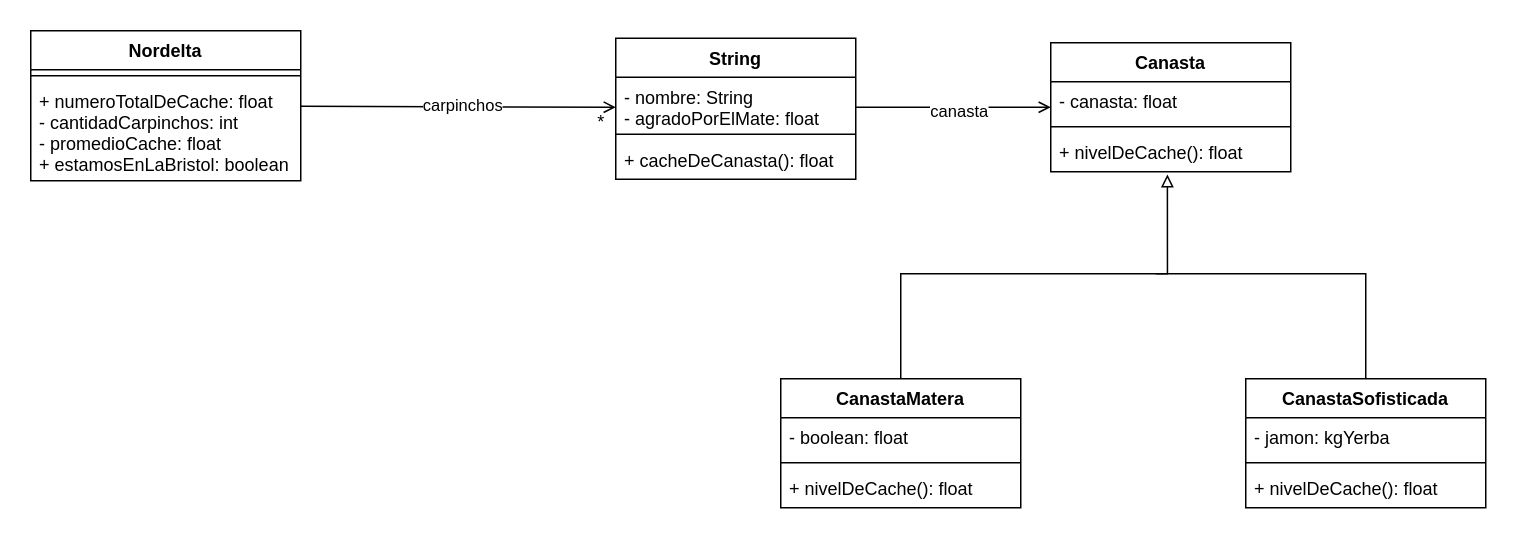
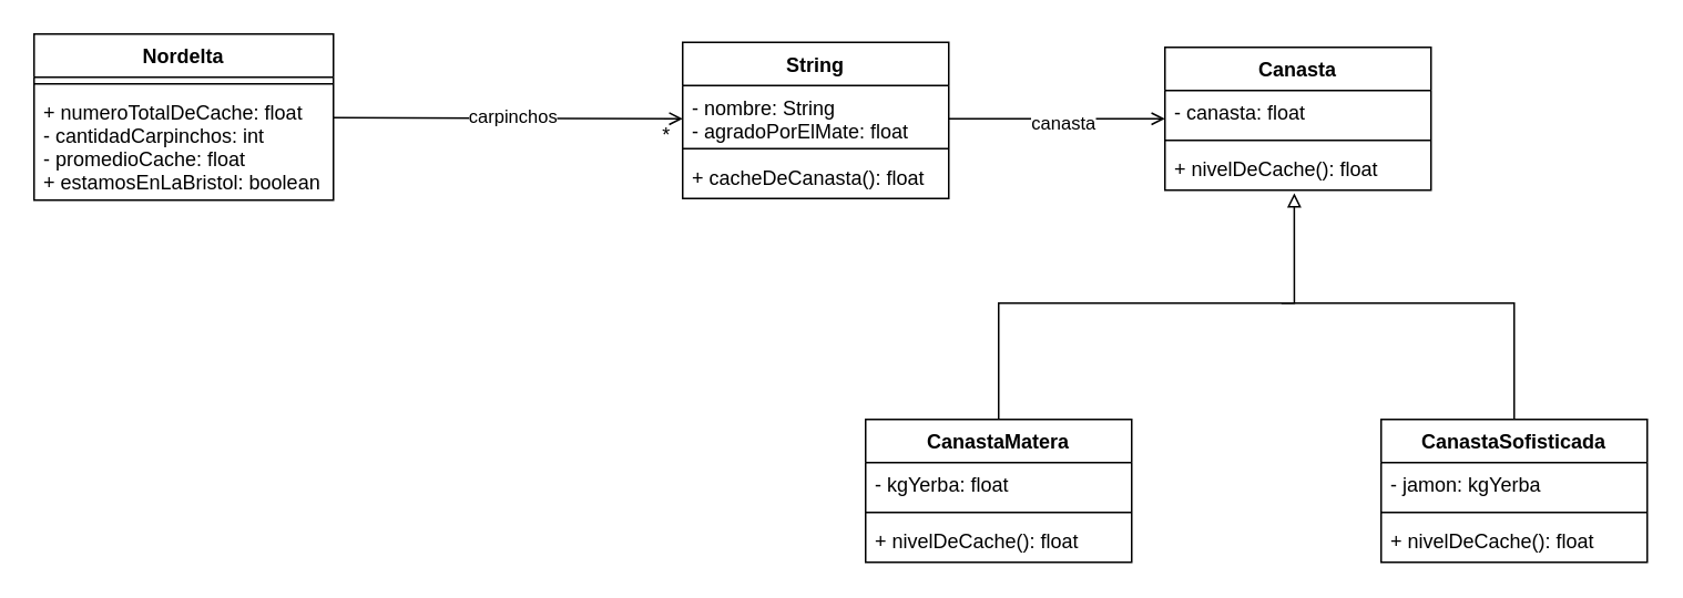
  <mxCell id="0" />
  <mxCell id="1" parent="0" />
  <mxCell id="2" style="edgeStyle=orthogonalEdgeStyle;rounded=0;orthogonalLoop=1;jettySize=auto;html=1;exitX=0.486;exitY=1.071;exitDx=0;exitDy=0;entryX=0.5;entryY=0;entryDx=0;entryDy=0;endArrow=none;endFill=0;exitPerimeter=0;startArrow=block;startFill=0;" edge="1" parent="1" source="6" target="15"><mxGeometry relative="1" as="geometry"><Array as="points"><mxPoint x="778" y="182" /><mxPoint x="600" y="182" /></Array></mxGeometry></mxCell>
  <mxCell id="3" value="Canasta" style="swimlane;fontStyle=1;align=center;verticalAlign=top;childLayout=stackLayout;horizontal=1;startSize=26;horizontalStack=0;resizeParent=1;resizeParentMax=0;resizeLast=0;collapsible=1;marginBottom=0;" parent="1" vertex="1"><mxGeometry x="700" y="28" width="160" height="86" as="geometry" /></mxCell>
  <mxCell id="4" value="- canasta: float" style="text;strokeColor=none;fillColor=none;align=left;verticalAlign=top;spacingLeft=4;spacingRight=4;overflow=hidden;rotatable=0;points=[[0,0.5],[1,0.5]];portConstraint=eastwest;" parent="3" vertex="1"><mxGeometry y="26" width="160" height="26" as="geometry" /></mxCell>
  <mxCell id="5" value="" style="line;strokeWidth=1;fillColor=none;align=left;verticalAlign=middle;spacingTop=-1;spacingLeft=3;spacingRight=3;rotatable=0;labelPosition=right;points=[];portConstraint=eastwest;" parent="3" vertex="1"><mxGeometry y="52" width="160" height="8" as="geometry" /></mxCell>
  <mxCell id="6" value="+ nivelDeCache(): float" style="text;strokeColor=none;fillColor=none;align=left;verticalAlign=top;spacingLeft=4;spacingRight=4;overflow=hidden;rotatable=0;points=[[0,0.5],[1,0.5]];portConstraint=eastwest;" parent="3" vertex="1"><mxGeometry y="60" width="160" height="26" as="geometry" /></mxCell>
  <mxCell id="7" value="" style="rounded=0;orthogonalLoop=1;jettySize=auto;html=1;entryX=0;entryY=0.5;entryDx=0;entryDy=0;endArrow=open;endFill=0;" parent="1" source="9" edge="1"><mxGeometry relative="1" as="geometry"><mxPoint x="410" y="71" as="targetPoint" /></mxGeometry></mxCell>
  <mxCell id="8" value="carpinchos" style="edgeLabel;html=1;align=center;verticalAlign=middle;resizable=0;points=[];" parent="7" vertex="1" connectable="0"><mxGeometry x="-0.367" y="1" relative="1" as="geometry"><mxPoint x="41" as="offset" /></mxGeometry></mxCell>
  <mxCell id="9" value="Nordelta" style="swimlane;fontStyle=1;align=center;verticalAlign=top;childLayout=stackLayout;horizontal=1;startSize=26;horizontalStack=0;resizeParent=1;resizeParentMax=0;resizeLast=0;collapsible=1;marginBottom=0;" parent="1" vertex="1"><mxGeometry x="20" y="20" width="180" height="100" as="geometry" /></mxCell>
  <mxCell id="10" value="" style="line;strokeWidth=1;fillColor=none;align=left;verticalAlign=middle;spacingTop=-1;spacingLeft=3;spacingRight=3;rotatable=0;labelPosition=right;points=[];portConstraint=eastwest;" parent="9" vertex="1"><mxGeometry y="26" width="180" height="8" as="geometry" /></mxCell>
  <mxCell id="11" value="+ numeroTotalDeCache: float&#10;- cantidadCarpinchos: int&#10;- promedioCache: float&#10;+ estamosEnLaBristol: boolean" style="text;strokeColor=none;fillColor=none;align=left;verticalAlign=top;spacingLeft=4;spacingRight=4;overflow=hidden;rotatable=0;points=[[0,0.5],[1,0.5]];portConstraint=eastwest;" parent="9" vertex="1"><mxGeometry y="34" width="180" height="66" as="geometry" /></mxCell>
  <mxCell id="12" value="*" style="text;html=1;align=center;verticalAlign=middle;resizable=0;points=[];autosize=1;strokeColor=none;fillColor=none;" parent="1" vertex="1"><mxGeometry x="390" y="71" width="20" height="20" as="geometry" /></mxCell>
  <mxCell id="13" style="edgeStyle=none;rounded=0;orthogonalLoop=1;jettySize=auto;html=1;exitX=1;exitY=0.5;exitDx=0;exitDy=0;entryX=0;entryY=0.5;entryDx=0;entryDy=0;endArrow=open;endFill=0;" edge="1" parent="1" target="3"><mxGeometry relative="1" as="geometry"><mxPoint x="570" y="71" as="sourcePoint" /></mxGeometry></mxCell>
  <mxCell id="14" value="canasta" style="edgeLabel;html=1;align=center;verticalAlign=middle;resizable=0;points=[];" vertex="1" connectable="0" parent="13"><mxGeometry x="-0.243" y="-2" relative="1" as="geometry"><mxPoint x="19" as="offset" /></mxGeometry></mxCell>
  <mxCell id="15" value="CanastaMatera" style="swimlane;fontStyle=1;align=center;verticalAlign=top;childLayout=stackLayout;horizontal=1;startSize=26;horizontalStack=0;resizeParent=1;resizeParentMax=0;resizeLast=0;collapsible=1;marginBottom=0;" vertex="1" parent="1"><mxGeometry x="520" y="252" width="160" height="86" as="geometry" /></mxCell>
- <mxCell id="16" value="- boolean: float" style="text;strokeColor=none;fillColor=none;align=left;verticalAlign=top;spacingLeft=4;spacingRight=4;overflow=hidden;rotatable=0;points=[[0,0.5],[1,0.5]];portConstraint=eastwest;" vertex="1" parent="15"><mxGeometry y="26" width="160" height="26" as="geometry" /></mxCell>
+ <mxCell id="16" value="- kgYerba: float" style="text;strokeColor=none;fillColor=none;align=left;verticalAlign=top;spacingLeft=4;spacingRight=4;overflow=hidden;rotatable=0;points=[[0,0.5],[1,0.5]];portConstraint=eastwest;" vertex="1" parent="15"><mxGeometry y="26" width="160" height="26" as="geometry" /></mxCell>
  <mxCell id="17" value="" style="line;strokeWidth=1;fillColor=none;align=left;verticalAlign=middle;spacingTop=-1;spacingLeft=3;spacingRight=3;rotatable=0;labelPosition=right;points=[];portConstraint=eastwest;" vertex="1" parent="15"><mxGeometry y="52" width="160" height="8" as="geometry" /></mxCell>
  <mxCell id="18" value="+ nivelDeCache(): float" style="text;strokeColor=none;fillColor=none;align=left;verticalAlign=top;spacingLeft=4;spacingRight=4;overflow=hidden;rotatable=0;points=[[0,0.5],[1,0.5]];portConstraint=eastwest;" vertex="1" parent="15"><mxGeometry y="60" width="160" height="26" as="geometry" /></mxCell>
  <mxCell id="19" style="edgeStyle=orthogonalEdgeStyle;rounded=0;orthogonalLoop=1;jettySize=auto;html=1;exitX=0.5;exitY=0;exitDx=0;exitDy=0;startArrow=none;startFill=0;endArrow=none;endFill=0;" edge="1" parent="1"><mxGeometry relative="1" as="geometry"><mxPoint x="770" y="182" as="targetPoint" /><mxPoint x="910" y="252" as="sourcePoint" /><Array as="points"><mxPoint x="910" y="182" /></Array></mxGeometry></mxCell>
  <mxCell id="20" value="CanastaSofisticada" style="swimlane;fontStyle=1;align=center;verticalAlign=top;childLayout=stackLayout;horizontal=1;startSize=26;horizontalStack=0;resizeParent=1;resizeParentMax=0;resizeLast=0;collapsible=1;marginBottom=0;" vertex="1" parent="1"><mxGeometry x="830" y="252" width="160" height="86" as="geometry" /></mxCell>
  <mxCell id="21" value="- jamon: kgYerba" style="text;strokeColor=none;fillColor=none;align=left;verticalAlign=top;spacingLeft=4;spacingRight=4;overflow=hidden;rotatable=0;points=[[0,0.5],[1,0.5]];portConstraint=eastwest;" vertex="1" parent="20"><mxGeometry y="26" width="160" height="26" as="geometry" /></mxCell>
  <mxCell id="22" value="" style="line;strokeWidth=1;fillColor=none;align=left;verticalAlign=middle;spacingTop=-1;spacingLeft=3;spacingRight=3;rotatable=0;labelPosition=right;points=[];portConstraint=eastwest;" vertex="1" parent="20"><mxGeometry y="52" width="160" height="8" as="geometry" /></mxCell>
  <mxCell id="23" value="+ nivelDeCache(): float" style="text;strokeColor=none;fillColor=none;align=left;verticalAlign=top;spacingLeft=4;spacingRight=4;overflow=hidden;rotatable=0;points=[[0,0.5],[1,0.5]];portConstraint=eastwest;" vertex="1" parent="20"><mxGeometry y="60" width="160" height="26" as="geometry" /></mxCell>
  <mxCell id="24" value="String" style="swimlane;fontStyle=1;align=center;verticalAlign=top;childLayout=stackLayout;horizontal=1;startSize=26;horizontalStack=0;resizeParent=1;resizeParentMax=0;resizeLast=0;collapsible=1;marginBottom=0;" vertex="1" parent="1"><mxGeometry x="410" y="25" width="160" height="94" as="geometry" /></mxCell>
  <mxCell id="25" value="- nombre: String&#10;- agradoPorElMate: float" style="text;strokeColor=none;fillColor=none;align=left;verticalAlign=top;spacingLeft=4;spacingRight=4;overflow=hidden;rotatable=0;points=[[0,0.5],[1,0.5]];portConstraint=eastwest;" vertex="1" parent="24"><mxGeometry y="26" width="160" height="34" as="geometry" /></mxCell>
  <mxCell id="26" value="" style="line;strokeWidth=1;fillColor=none;align=left;verticalAlign=middle;spacingTop=-1;spacingLeft=3;spacingRight=3;rotatable=0;labelPosition=right;points=[];portConstraint=eastwest;" vertex="1" parent="24"><mxGeometry y="60" width="160" height="8" as="geometry" /></mxCell>
  <mxCell id="27" value="+ cacheDeCanasta(): float" style="text;strokeColor=none;fillColor=none;align=left;verticalAlign=top;spacingLeft=4;spacingRight=4;overflow=hidden;rotatable=0;points=[[0,0.5],[1,0.5]];portConstraint=eastwest;" vertex="1" parent="24"><mxGeometry y="68" width="160" height="26" as="geometry" /></mxCell>
